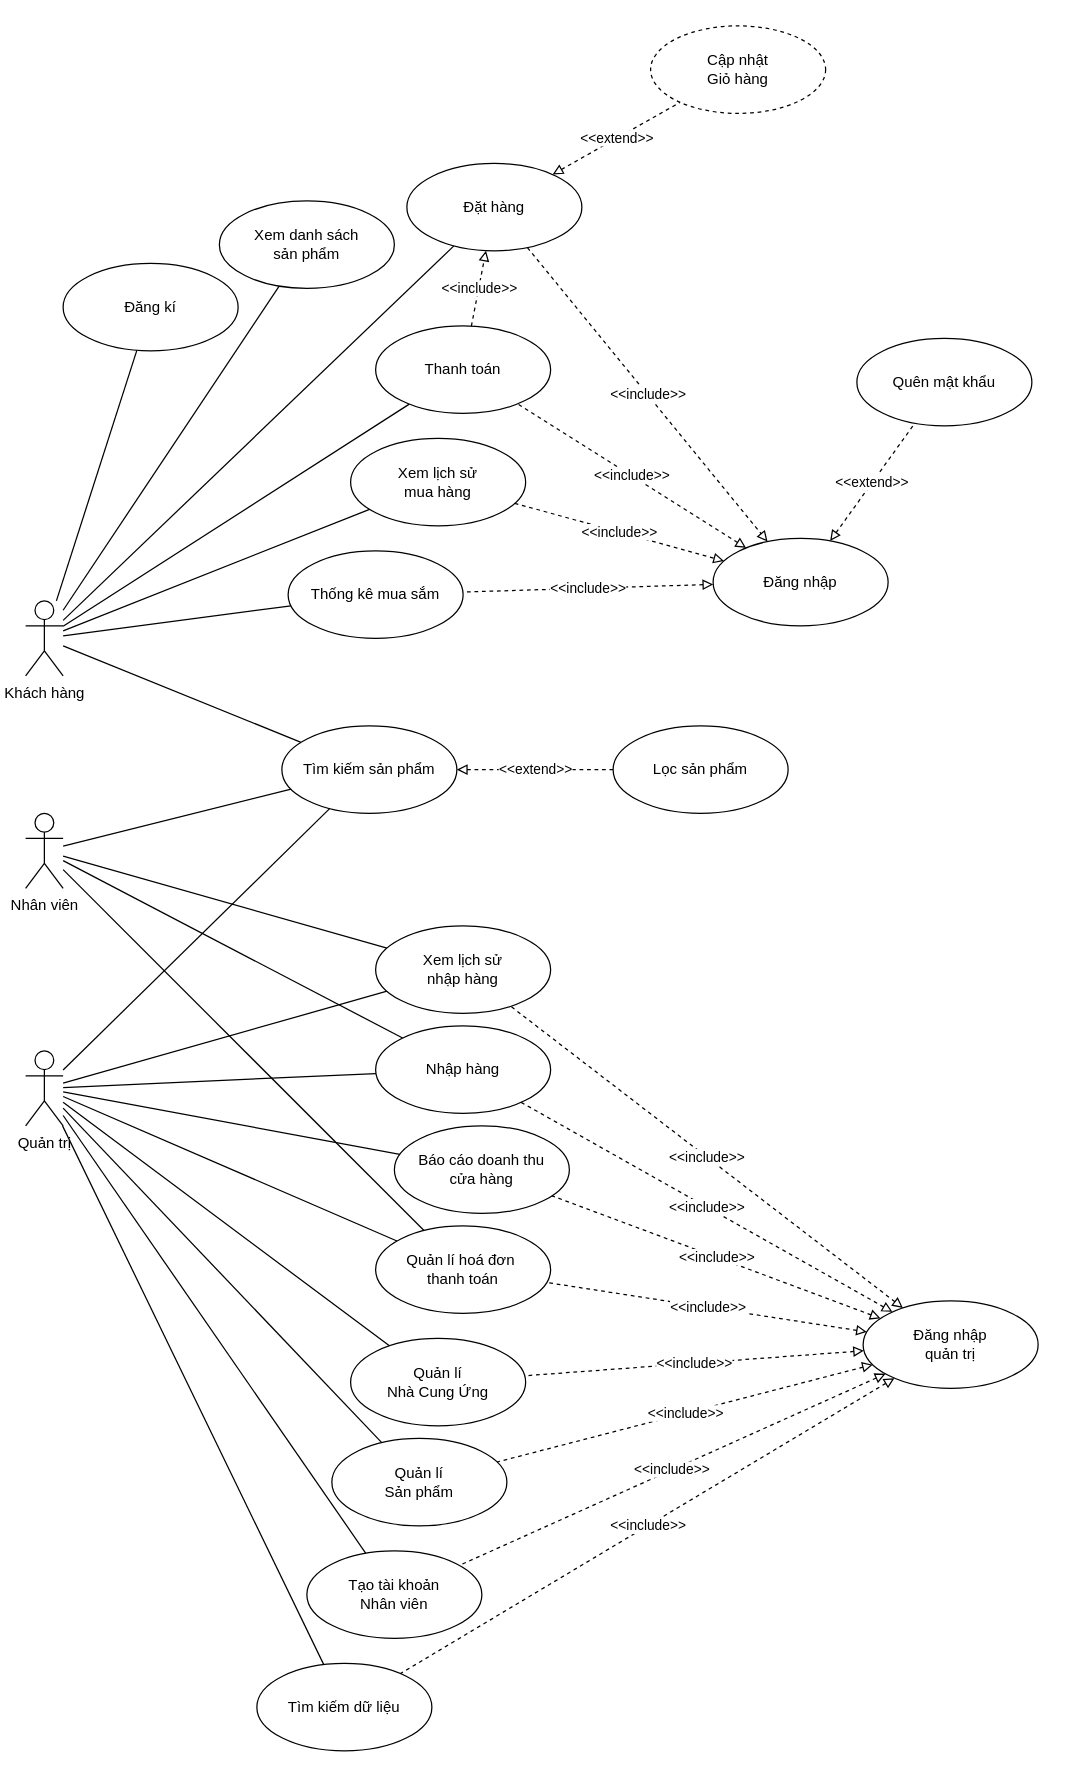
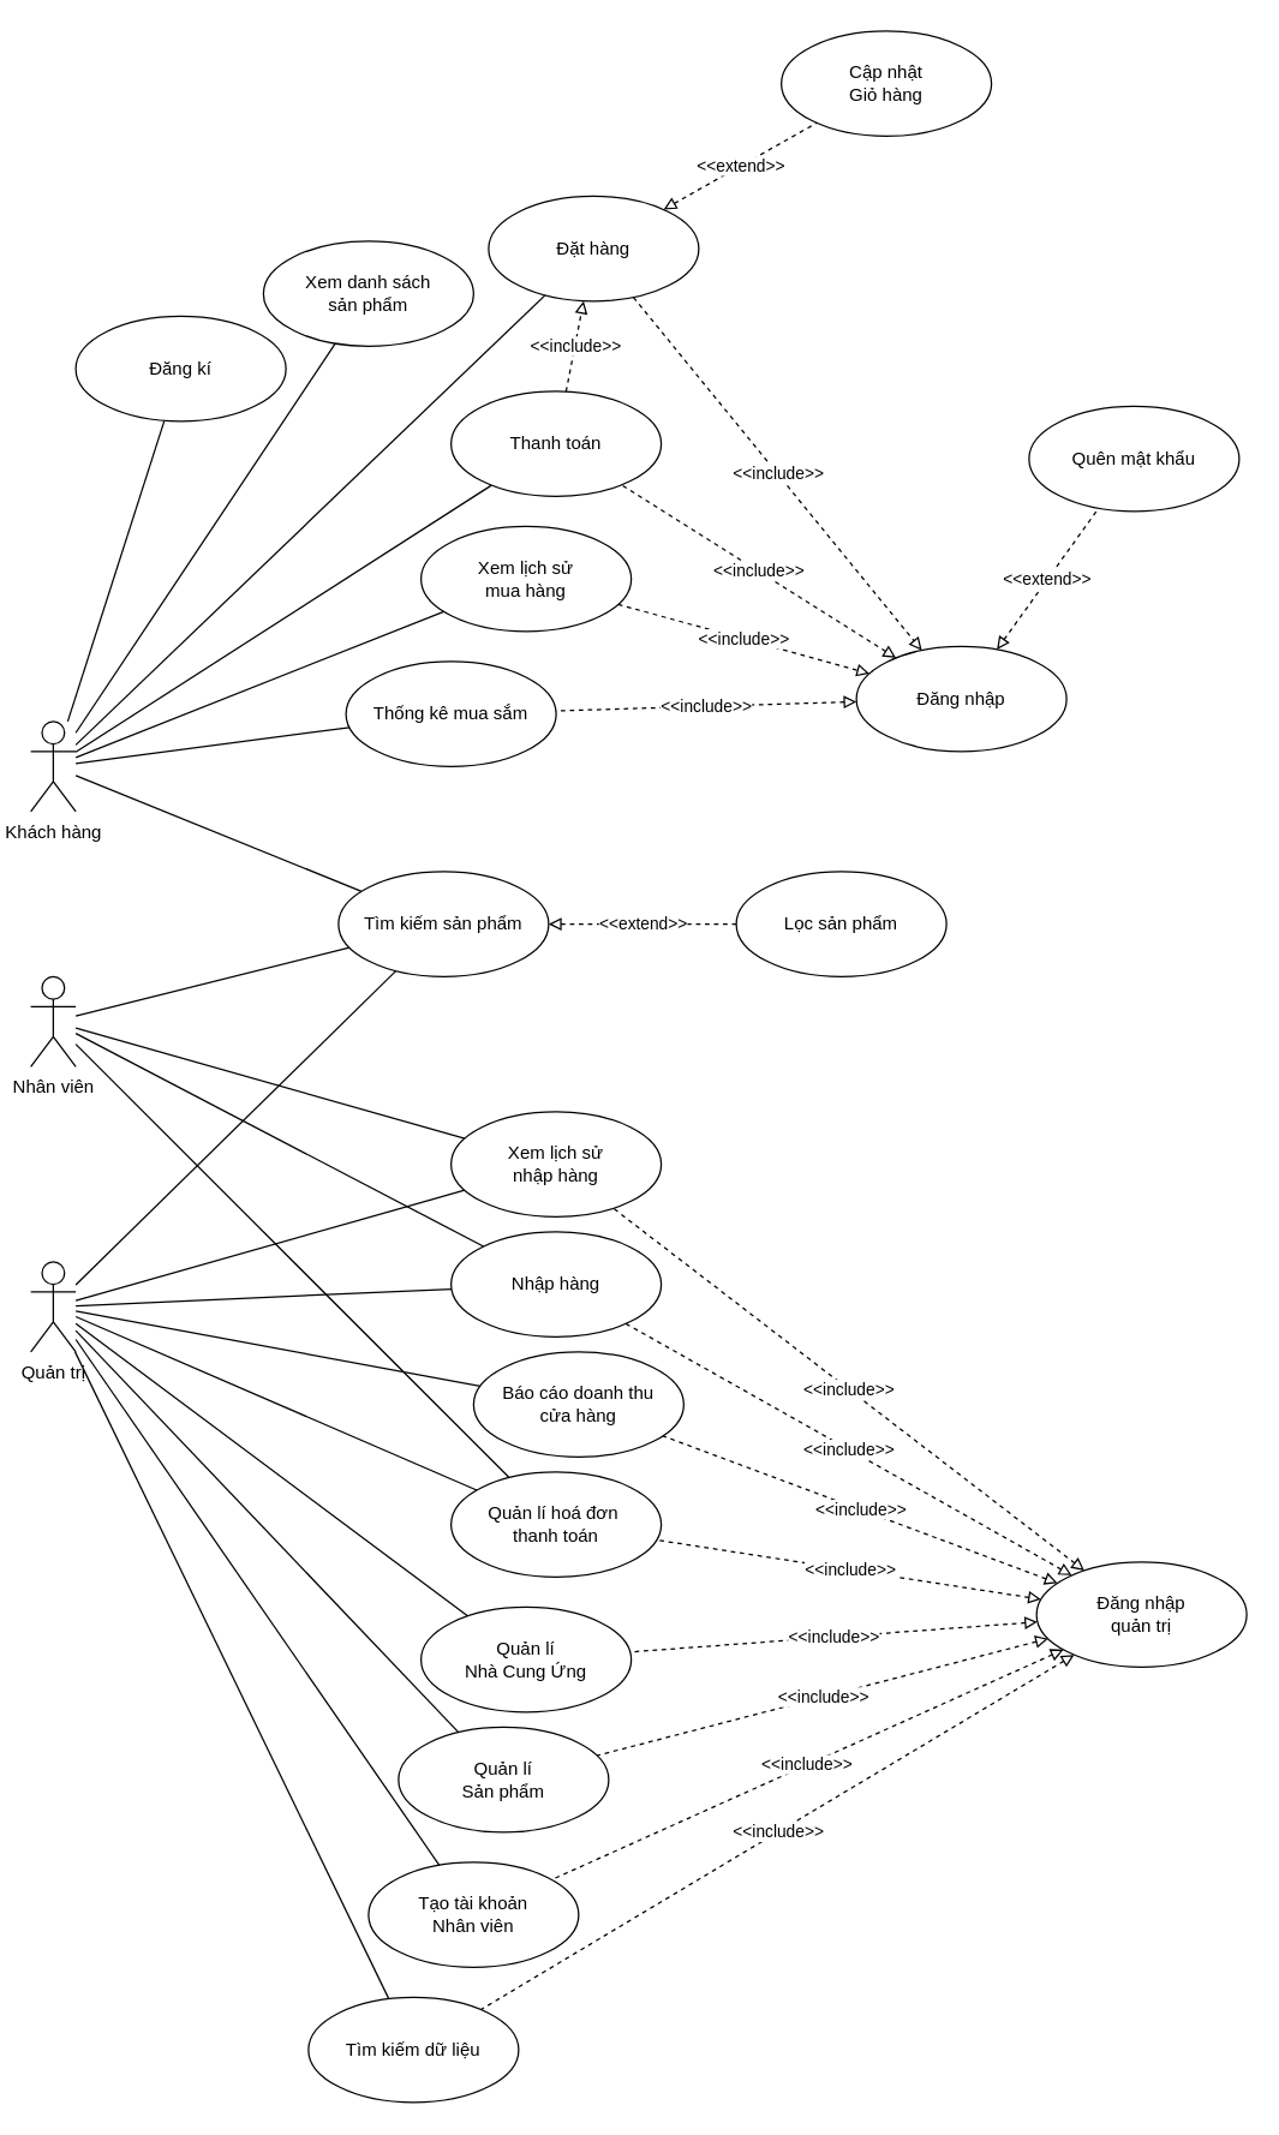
  <mxCell id="0" />
  <mxCell id="1" parent="0" />
  <mxCell id="2" style="edgeStyle=none;rounded=0;orthogonalLoop=1;jettySize=auto;html=1;endArrow=none;endFill=0;" parent="1" source="3" target="26" edge="1"><mxGeometry relative="1" as="geometry" /></mxCell>
  <mxCell id="3" value="Khách hàng" style="shape=umlActor;verticalLabelPosition=bottom;verticalAlign=top;html=1;outlineConnect=0;" parent="1" vertex="1"><mxGeometry x="20" y="480" width="30" height="60" as="geometry" /></mxCell>
  <mxCell id="4" style="edgeStyle=none;rounded=0;orthogonalLoop=1;jettySize=auto;html=1;endArrow=none;endFill=0;" parent="1" source="7" target="40" edge="1"><mxGeometry relative="1" as="geometry" /></mxCell>
  <mxCell id="5" style="edgeStyle=none;rounded=0;orthogonalLoop=1;jettySize=auto;html=1;endArrow=none;endFill=0;" parent="1" source="7" target="50" edge="1"><mxGeometry relative="1" as="geometry" /></mxCell>
  <mxCell id="6" style="edgeStyle=none;rounded=0;orthogonalLoop=1;jettySize=auto;html=1;endArrow=none;endFill=0;" parent="1" source="7" target="48" edge="1"><mxGeometry relative="1" as="geometry" /></mxCell>
  <mxCell id="7" value="Nhân viên" style="shape=umlActor;verticalLabelPosition=bottom;verticalAlign=top;html=1;outlineConnect=0;" parent="1" vertex="1"><mxGeometry x="20" y="650" width="30" height="60" as="geometry" /></mxCell>
  <mxCell id="8" style="edgeStyle=none;rounded=0;orthogonalLoop=1;jettySize=auto;html=1;endArrow=none;endFill=0;" parent="1" source="14" target="40" edge="1"><mxGeometry relative="1" as="geometry" /></mxCell>
  <mxCell id="9" style="edgeStyle=none;rounded=0;orthogonalLoop=1;jettySize=auto;html=1;endArrow=none;endFill=0;" parent="1" source="14" target="52" edge="1"><mxGeometry relative="1" as="geometry" /></mxCell>
  <mxCell id="10" style="edgeStyle=none;rounded=0;orthogonalLoop=1;jettySize=auto;html=1;endArrow=none;endFill=0;" parent="1" source="14" target="54" edge="1"><mxGeometry relative="1" as="geometry" /></mxCell>
  <mxCell id="11" style="edgeStyle=none;rounded=0;orthogonalLoop=1;jettySize=auto;html=1;endArrow=none;endFill=0;" parent="1" source="14" target="48" edge="1"><mxGeometry relative="1" as="geometry" /></mxCell>
  <mxCell id="12" style="edgeStyle=none;rounded=0;orthogonalLoop=1;jettySize=auto;html=1;endArrow=none;endFill=0;" parent="1" source="14" target="50" edge="1"><mxGeometry relative="1" as="geometry" /></mxCell>
  <mxCell id="13" style="edgeStyle=none;rounded=0;orthogonalLoop=1;jettySize=auto;html=1;endArrow=none;endFill=0;" parent="1" source="14" target="56" edge="1"><mxGeometry relative="1" as="geometry" /></mxCell>
  <mxCell id="14" value="Quản trị" style="shape=umlActor;verticalLabelPosition=bottom;verticalAlign=top;html=1;outlineConnect=0;" parent="1" vertex="1"><mxGeometry x="20" y="840" width="30" height="60" as="geometry" /></mxCell>
  <mxCell id="15" style="rounded=0;orthogonalLoop=1;jettySize=auto;html=1;endArrow=none;endFill=0;" parent="1" source="16" target="3" edge="1"><mxGeometry relative="1" as="geometry" /></mxCell>
  <mxCell id="16" value="Đăng kí" style="ellipse;whiteSpace=wrap;html=1;" parent="1" vertex="1"><mxGeometry x="50" y="210" width="140" height="70" as="geometry" /></mxCell>
  <mxCell id="17" style="rounded=0;orthogonalLoop=1;jettySize=auto;html=1;endArrow=none;endFill=0;" parent="1" source="40" target="3" edge="1"><mxGeometry relative="1" as="geometry"><mxPoint x="265.921" y="525.962" as="sourcePoint" /><mxPoint x="30" y="351.121" as="targetPoint" /></mxGeometry></mxCell>
  <mxCell id="18" value="Thống kê mua sắm" style="ellipse;whiteSpace=wrap;html=1;" parent="1" vertex="1"><mxGeometry x="230" y="440" width="140" height="70" as="geometry" /></mxCell>
  <mxCell id="19" value="Đăng nhập" style="ellipse;whiteSpace=wrap;html=1;" parent="1" vertex="1"><mxGeometry x="570" y="430" width="140" height="70" as="geometry" /></mxCell>
  <mxCell id="20" value="&amp;lt;&amp;lt;include&amp;gt;&amp;gt;" style="orthogonalLoop=1;jettySize=auto;html=1;strokeColor=default;rounded=0;dashed=1;endArrow=none;endFill=0;startArrow=block;startFill=0;" parent="1" source="19" target="18" edge="1"><mxGeometry x="-0.001" relative="1" as="geometry"><mxPoint x="464.057" y="-191.407" as="sourcePoint" /><mxPoint x="295.845" y="-288.551" as="targetPoint" /><mxPoint as="offset" /></mxGeometry></mxCell>
  <mxCell id="21" style="rounded=0;orthogonalLoop=1;jettySize=auto;html=1;endArrow=none;endFill=0;" parent="1" source="18" target="3" edge="1"><mxGeometry relative="1" as="geometry"><mxPoint x="268.423" y="485.812" as="sourcePoint" /><mxPoint x="75" y="517.545" as="targetPoint" /></mxGeometry></mxCell>
  <mxCell id="22" style="edgeStyle=none;rounded=0;orthogonalLoop=1;jettySize=auto;html=1;endArrow=none;endFill=0;" parent="1" source="23" target="3" edge="1"><mxGeometry relative="1" as="geometry" /></mxCell>
  <mxCell id="23" value="Thanh toán" style="ellipse;whiteSpace=wrap;html=1;" parent="1" vertex="1"><mxGeometry x="300" y="260" width="140" height="70" as="geometry" /></mxCell>
  <mxCell id="24" value="&amp;lt;&amp;lt;include&amp;gt;&amp;gt;" style="orthogonalLoop=1;jettySize=auto;html=1;strokeColor=default;rounded=0;dashed=1;endArrow=none;endFill=0;startArrow=block;startFill=0;" parent="1" source="19" target="23" edge="1"><mxGeometry relative="1" as="geometry"><mxPoint x="779.118" y="489.623" as="sourcePoint" /><mxPoint x="642.817" y="455.443" as="targetPoint" /></mxGeometry></mxCell>
  <mxCell id="25" value="&amp;lt;&amp;lt;include&amp;gt;&amp;gt;" style="edgeStyle=none;rounded=0;orthogonalLoop=1;jettySize=auto;html=1;startArrow=none;startFill=0;endArrow=block;endFill=0;dashed=1;" parent="1" source="26" target="19" edge="1"><mxGeometry relative="1" as="geometry" /></mxCell>
  <mxCell id="26" value="Đặt hàng" style="ellipse;whiteSpace=wrap;html=1;" parent="1" vertex="1"><mxGeometry x="325" y="130" width="140" height="70" as="geometry" /></mxCell>
  <mxCell id="27" value="&amp;lt;&amp;lt;extend&amp;gt;&amp;gt;" style="edgeStyle=none;rounded=0;orthogonalLoop=1;jettySize=auto;html=1;startArrow=block;startFill=0;endArrow=none;endFill=0;dashed=1;" parent="1" source="26" target="30" edge="1"><mxGeometry relative="1" as="geometry"><mxPoint x="460.913" y="73.942" as="sourcePoint" /></mxGeometry></mxCell>
  <mxCell id="28" value="Xem lịch sử&lt;br&gt;mua hàng" style="ellipse;whiteSpace=wrap;html=1;" parent="1" vertex="1"><mxGeometry x="280" y="350" width="140" height="70" as="geometry" /></mxCell>
  <mxCell id="29" value="&amp;lt;&amp;lt;include&amp;gt;&amp;gt;" style="edgeStyle=none;rounded=0;orthogonalLoop=1;jettySize=auto;html=1;startArrow=none;startFill=0;endArrow=block;endFill=0;dashed=1;" parent="1" source="28" target="19" edge="1"><mxGeometry relative="1" as="geometry"><mxPoint x="620" y="1132" as="sourcePoint" /><mxPoint x="730" y="1132" as="targetPoint" /></mxGeometry></mxCell>
- <mxCell id="30" value="Cập nhật&lt;br&gt;Giỏ hàng" style="ellipse;whiteSpace=wrap;html=1;dashed=1;" parent="1" vertex="1"><mxGeometry x="520" y="20" width="140" height="70" as="geometry" /></mxCell>
+ <mxCell id="30" value="Cập nhật&lt;br&gt;Giỏ hàng" style="ellipse;whiteSpace=wrap;html=1;" parent="1" vertex="1"><mxGeometry x="520" y="20" width="140" height="70" as="geometry" /></mxCell>
  <mxCell id="31" style="edgeStyle=none;rounded=0;orthogonalLoop=1;jettySize=auto;html=1;endArrow=none;endFill=0;" parent="1" source="28" target="3" edge="1"><mxGeometry relative="1" as="geometry"><mxPoint x="297.848" y="484.881" as="sourcePoint" /><mxPoint x="75" y="517.787" as="targetPoint" /></mxGeometry></mxCell>
  <mxCell id="32" value="Xem danh sách&lt;br&gt;sản phẩm" style="ellipse;whiteSpace=wrap;html=1;" parent="1" vertex="1"><mxGeometry x="175" y="160" width="140" height="70" as="geometry" /></mxCell>
  <mxCell id="33" value="Quên mật khẩu" style="ellipse;whiteSpace=wrap;html=1;" parent="1" vertex="1"><mxGeometry x="685" y="270" width="140" height="70" as="geometry" /></mxCell>
  <mxCell id="34" value="Tạo tài khoản&lt;br&gt;Nhân viên" style="ellipse;whiteSpace=wrap;html=1;" parent="1" vertex="1"><mxGeometry x="245" y="1240" width="140" height="70" as="geometry" /></mxCell>
  <mxCell id="35" style="edgeStyle=none;rounded=0;orthogonalLoop=1;jettySize=auto;html=1;endArrow=none;endFill=0;" parent="1" source="14" target="34" edge="1"><mxGeometry relative="1" as="geometry"><mxPoint x="60" y="676.621" as="sourcePoint" /><mxPoint x="195.765" y="555.528" as="targetPoint" /></mxGeometry></mxCell>
  <mxCell id="36" value="&amp;lt;&amp;lt;include&amp;gt;&amp;gt;" style="orthogonalLoop=1;jettySize=auto;html=1;strokeColor=default;rounded=0;dashed=1;endArrow=none;endFill=0;startArrow=block;startFill=0;" parent="1" source="37" target="34" edge="1"><mxGeometry x="-0.001" relative="1" as="geometry"><mxPoint x="567.319" y="170.582" as="sourcePoint" /><mxPoint x="212.61" y="259.348" as="targetPoint" /><mxPoint as="offset" /></mxGeometry></mxCell>
  <mxCell id="37" value="Đăng nhập&lt;br&gt;quản trị" style="ellipse;whiteSpace=wrap;html=1;" parent="1" vertex="1"><mxGeometry x="690" y="1040" width="140" height="70" as="geometry" /></mxCell>
  <mxCell id="38" value="&amp;lt;&amp;lt;include&amp;gt;&amp;gt;" style="orthogonalLoop=1;jettySize=auto;html=1;strokeColor=default;rounded=0;dashed=1;endArrow=none;endFill=0;startArrow=block;startFill=0;" parent="1" source="37" target="43" edge="1"><mxGeometry x="-0.001" relative="1" as="geometry"><mxPoint x="679.966" y="778.989" as="sourcePoint" /><mxPoint x="430.985" y="971.018" as="targetPoint" /><mxPoint as="offset" /></mxGeometry></mxCell>
  <mxCell id="39" value="&amp;lt;&amp;lt;extend&amp;gt;&amp;gt;" style="edgeStyle=none;rounded=0;orthogonalLoop=1;jettySize=auto;html=1;dashed=1;startArrow=block;startFill=0;endArrow=none;endFill=0;" parent="1" source="40" target="41" edge="1"><mxGeometry relative="1" as="geometry" /></mxCell>
  <mxCell id="40" value="Tìm kiếm sản phẩm" style="ellipse;whiteSpace=wrap;html=1;" parent="1" vertex="1"><mxGeometry x="225" y="580" width="140" height="70" as="geometry" /></mxCell>
  <mxCell id="41" value="Lọc sản phẩm" style="ellipse;whiteSpace=wrap;html=1;" parent="1" vertex="1"><mxGeometry x="490" y="580" width="140" height="70" as="geometry" /></mxCell>
  <mxCell id="42" value="Quản lí hoá đơn&amp;nbsp;&lt;br&gt;thanh toán" style="ellipse;whiteSpace=wrap;html=1;" parent="1" vertex="1"><mxGeometry x="300" y="980" width="140" height="70" as="geometry" /></mxCell>
  <mxCell id="43" value="Tìm kiếm dữ liệu" style="ellipse;whiteSpace=wrap;html=1;" parent="1" vertex="1"><mxGeometry x="205" y="1330" width="140" height="70" as="geometry" /></mxCell>
  <mxCell id="44" style="edgeStyle=none;rounded=0;orthogonalLoop=1;jettySize=auto;html=1;endArrow=none;endFill=0;" parent="1" source="14" target="43" edge="1"><mxGeometry relative="1" as="geometry"><mxPoint x="60" y="887.174" as="sourcePoint" /><mxPoint x="354.66" y="635.212" as="targetPoint" /></mxGeometry></mxCell>
  <mxCell id="45" style="edgeStyle=none;rounded=0;orthogonalLoop=1;jettySize=auto;html=1;endArrow=none;endFill=0;" parent="1" source="14" target="42" edge="1"><mxGeometry relative="1" as="geometry"><mxPoint x="60" y="897.92" as="sourcePoint" /><mxPoint x="302.512" y="864.292" as="targetPoint" /></mxGeometry></mxCell>
  <mxCell id="46" value="&amp;lt;&amp;lt;include&amp;gt;&amp;gt;" style="orthogonalLoop=1;jettySize=auto;html=1;strokeColor=default;rounded=0;dashed=1;endArrow=none;endFill=0;startArrow=block;startFill=0;" parent="1" source="37" target="42" edge="1"><mxGeometry x="-0.001" relative="1" as="geometry"><mxPoint x="680.34" y="838.443" as="sourcePoint" /><mxPoint x="439.615" y="851.336" as="targetPoint" /><mxPoint as="offset" /></mxGeometry></mxCell>
  <mxCell id="47" style="edgeStyle=none;rounded=0;orthogonalLoop=1;jettySize=auto;html=1;exitX=0.5;exitY=0;exitDx=0;exitDy=0;endArrow=none;endFill=0;" parent="1" source="42" target="42" edge="1"><mxGeometry relative="1" as="geometry" /></mxCell>
  <mxCell id="48" value="Nhập hàng" style="ellipse;whiteSpace=wrap;html=1;" parent="1" vertex="1"><mxGeometry x="300" y="820" width="140" height="70" as="geometry" /></mxCell>
  <mxCell id="49" value="&amp;lt;&amp;lt;include&amp;gt;&amp;gt;&lt;br&gt;" style="orthogonalLoop=1;jettySize=auto;html=1;strokeColor=default;rounded=0;dashed=1;endArrow=none;endFill=0;startArrow=block;startFill=0;" parent="1" source="37" target="48" edge="1"><mxGeometry relative="1" as="geometry"><mxPoint x="1105.812" y="382.657" as="sourcePoint" /></mxGeometry></mxCell>
  <mxCell id="50" value="Xem lịch sử&lt;br&gt;nhập hàng" style="ellipse;whiteSpace=wrap;html=1;" parent="1" vertex="1"><mxGeometry x="300" y="740" width="140" height="70" as="geometry" /></mxCell>
  <mxCell id="51" value="&amp;lt;&amp;lt;include&amp;gt;&amp;gt;&lt;br&gt;" style="orthogonalLoop=1;jettySize=auto;html=1;strokeColor=default;rounded=0;dashed=1;endArrow=none;endFill=0;startArrow=block;startFill=0;" parent="1" source="37" target="50" edge="1"><mxGeometry relative="1" as="geometry"><mxPoint x="1101.468" y="341.304" as="sourcePoint" /><mxPoint x="750.553" y="1250.578" as="targetPoint" /></mxGeometry></mxCell>
  <mxCell id="52" value="Quản lí&lt;br&gt;Nhà Cung Ứng" style="ellipse;whiteSpace=wrap;html=1;" parent="1" vertex="1"><mxGeometry x="280" y="1070" width="140" height="70" as="geometry" /></mxCell>
  <mxCell id="53" value="&amp;lt;&amp;lt;include&amp;gt;&amp;gt;&lt;br&gt;" style="orthogonalLoop=1;jettySize=auto;html=1;strokeColor=default;rounded=0;dashed=1;endArrow=none;endFill=0;startArrow=block;startFill=0;" parent="1" source="37" target="52" edge="1"><mxGeometry relative="1" as="geometry"><mxPoint x="1123.323" y="390.311" as="sourcePoint" /><mxPoint x="763" y="1206" as="targetPoint" /></mxGeometry></mxCell>
  <mxCell id="54" value="Quản lí&lt;br&gt;Sản phẩm" style="ellipse;whiteSpace=wrap;html=1;" parent="1" vertex="1"><mxGeometry x="265" y="1150" width="140" height="70" as="geometry" /></mxCell>
  <mxCell id="55" value="&amp;lt;&amp;lt;include&amp;gt;&amp;gt;&lt;br&gt;" style="orthogonalLoop=1;jettySize=auto;html=1;strokeColor=default;rounded=0;dashed=1;endArrow=none;endFill=0;startArrow=block;startFill=0;" parent="1" source="37" target="54" edge="1"><mxGeometry relative="1" as="geometry"><mxPoint x="1137.904" y="393.711" as="sourcePoint" /><mxPoint x="764.328" y="1396.582" as="targetPoint" /></mxGeometry></mxCell>
  <mxCell id="56" value="Báo cáo doanh thu&lt;br&gt;cửa hàng&lt;br&gt;" style="ellipse;whiteSpace=wrap;html=1;" parent="1" vertex="1"><mxGeometry x="315" y="900" width="140" height="70" as="geometry" /></mxCell>
  <mxCell id="57" value="&amp;lt;&amp;lt;include&amp;gt;&amp;gt;" style="orthogonalLoop=1;jettySize=auto;html=1;strokeColor=default;rounded=0;dashed=1;endArrow=none;endFill=0;startArrow=block;startFill=0;" parent="1" source="37" target="56" edge="1"><mxGeometry relative="1" as="geometry" /></mxCell>
  <mxCell id="58" value="&amp;lt;&amp;lt;extend&amp;gt;&amp;gt;&lt;br&gt;" style="orthogonalLoop=1;jettySize=auto;html=1;strokeColor=default;rounded=0;dashed=1;endArrow=none;endFill=0;startArrow=block;startFill=0;" parent="1" source="19" target="33" edge="1"><mxGeometry relative="1" as="geometry"><mxPoint x="450" y="255" as="sourcePoint" /><mxPoint x="580" y="255" as="targetPoint" /></mxGeometry></mxCell>
  <mxCell id="59" style="edgeStyle=none;rounded=0;orthogonalLoop=1;jettySize=auto;html=1;endArrow=none;endFill=0;" parent="1" source="7" target="42" edge="1"><mxGeometry relative="1" as="geometry"><mxPoint x="60" y="701.769" as="sourcePoint" /><mxPoint x="332.381" y="915.484" as="targetPoint" /></mxGeometry></mxCell>
  <mxCell id="60" value="&amp;lt;&amp;lt;include&amp;gt;&amp;gt;" style="edgeStyle=none;rounded=0;orthogonalLoop=1;jettySize=auto;html=1;dashed=1;startArrow=none;startFill=0;endArrow=block;endFill=0;" parent="1" source="23" target="26" edge="1"><mxGeometry relative="1" as="geometry"><mxPoint x="710.003" y="-29.998" as="sourcePoint" /><mxPoint x="396.888" y="129.764" as="targetPoint" /></mxGeometry></mxCell>
  <mxCell id="61" style="rounded=0;orthogonalLoop=1;jettySize=auto;html=1;endArrow=none;endFill=0;" parent="1" source="32" target="3" edge="1"><mxGeometry relative="1" as="geometry"><mxPoint x="60" y="250" as="sourcePoint" /><mxPoint x="60" y="490" as="targetPoint" /></mxGeometry></mxCell>
